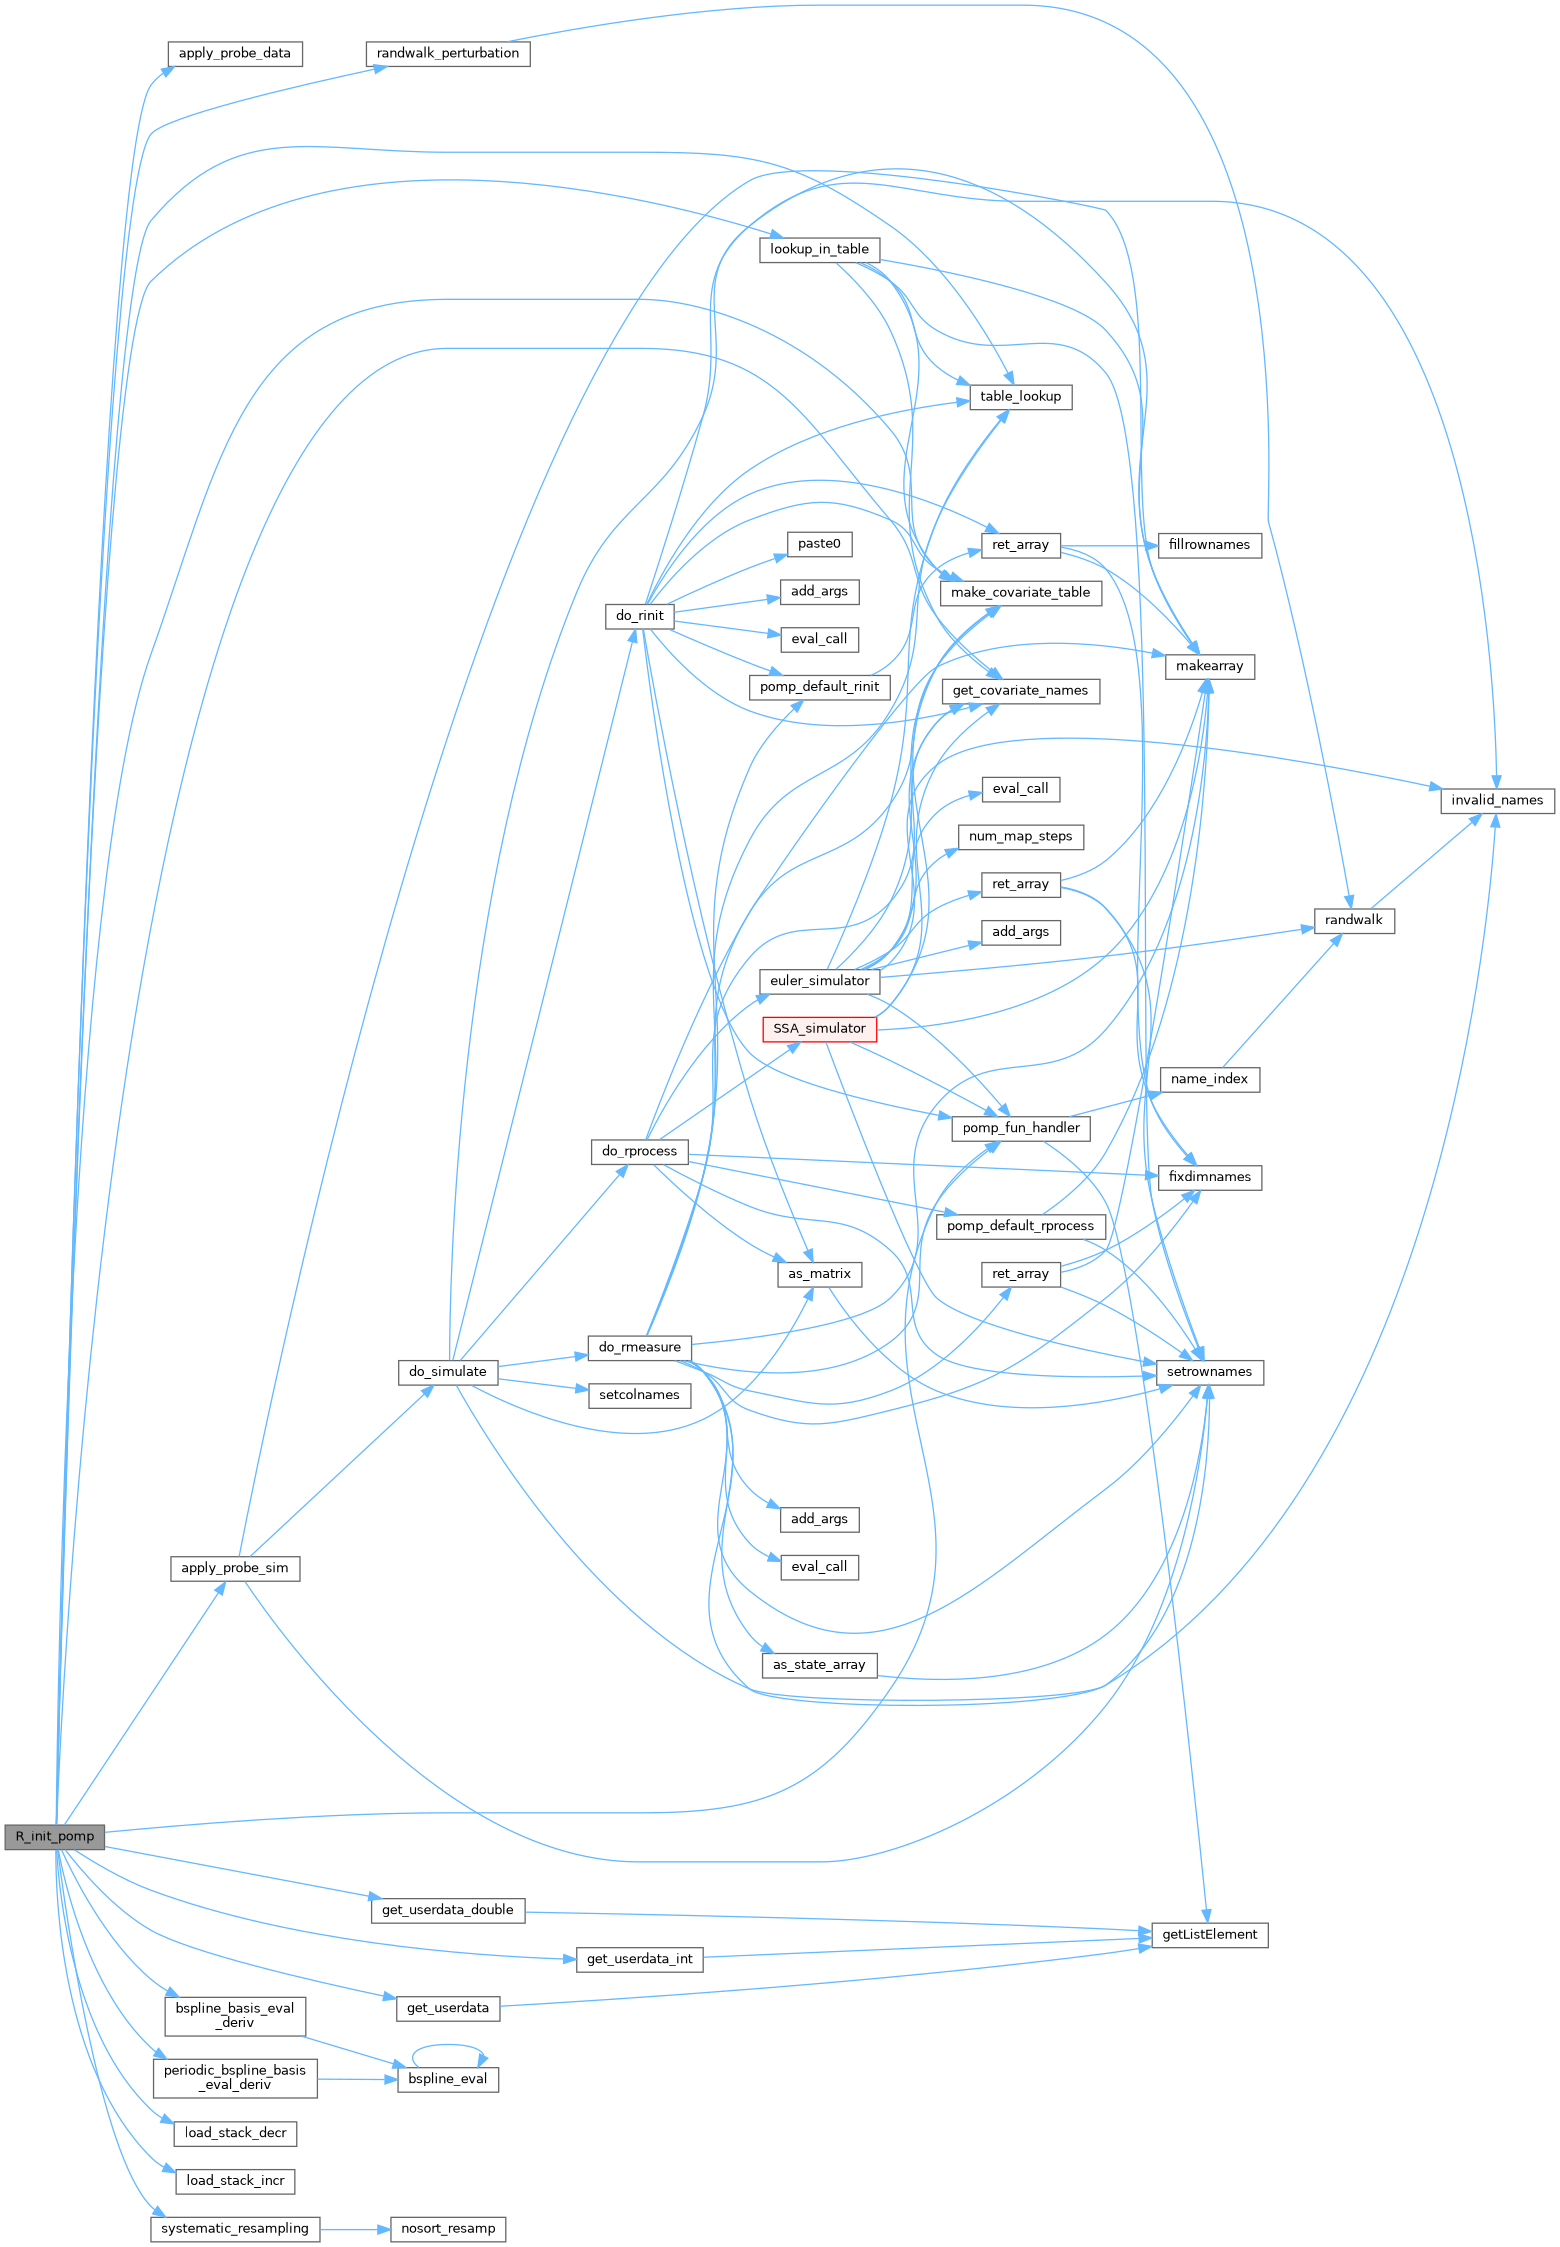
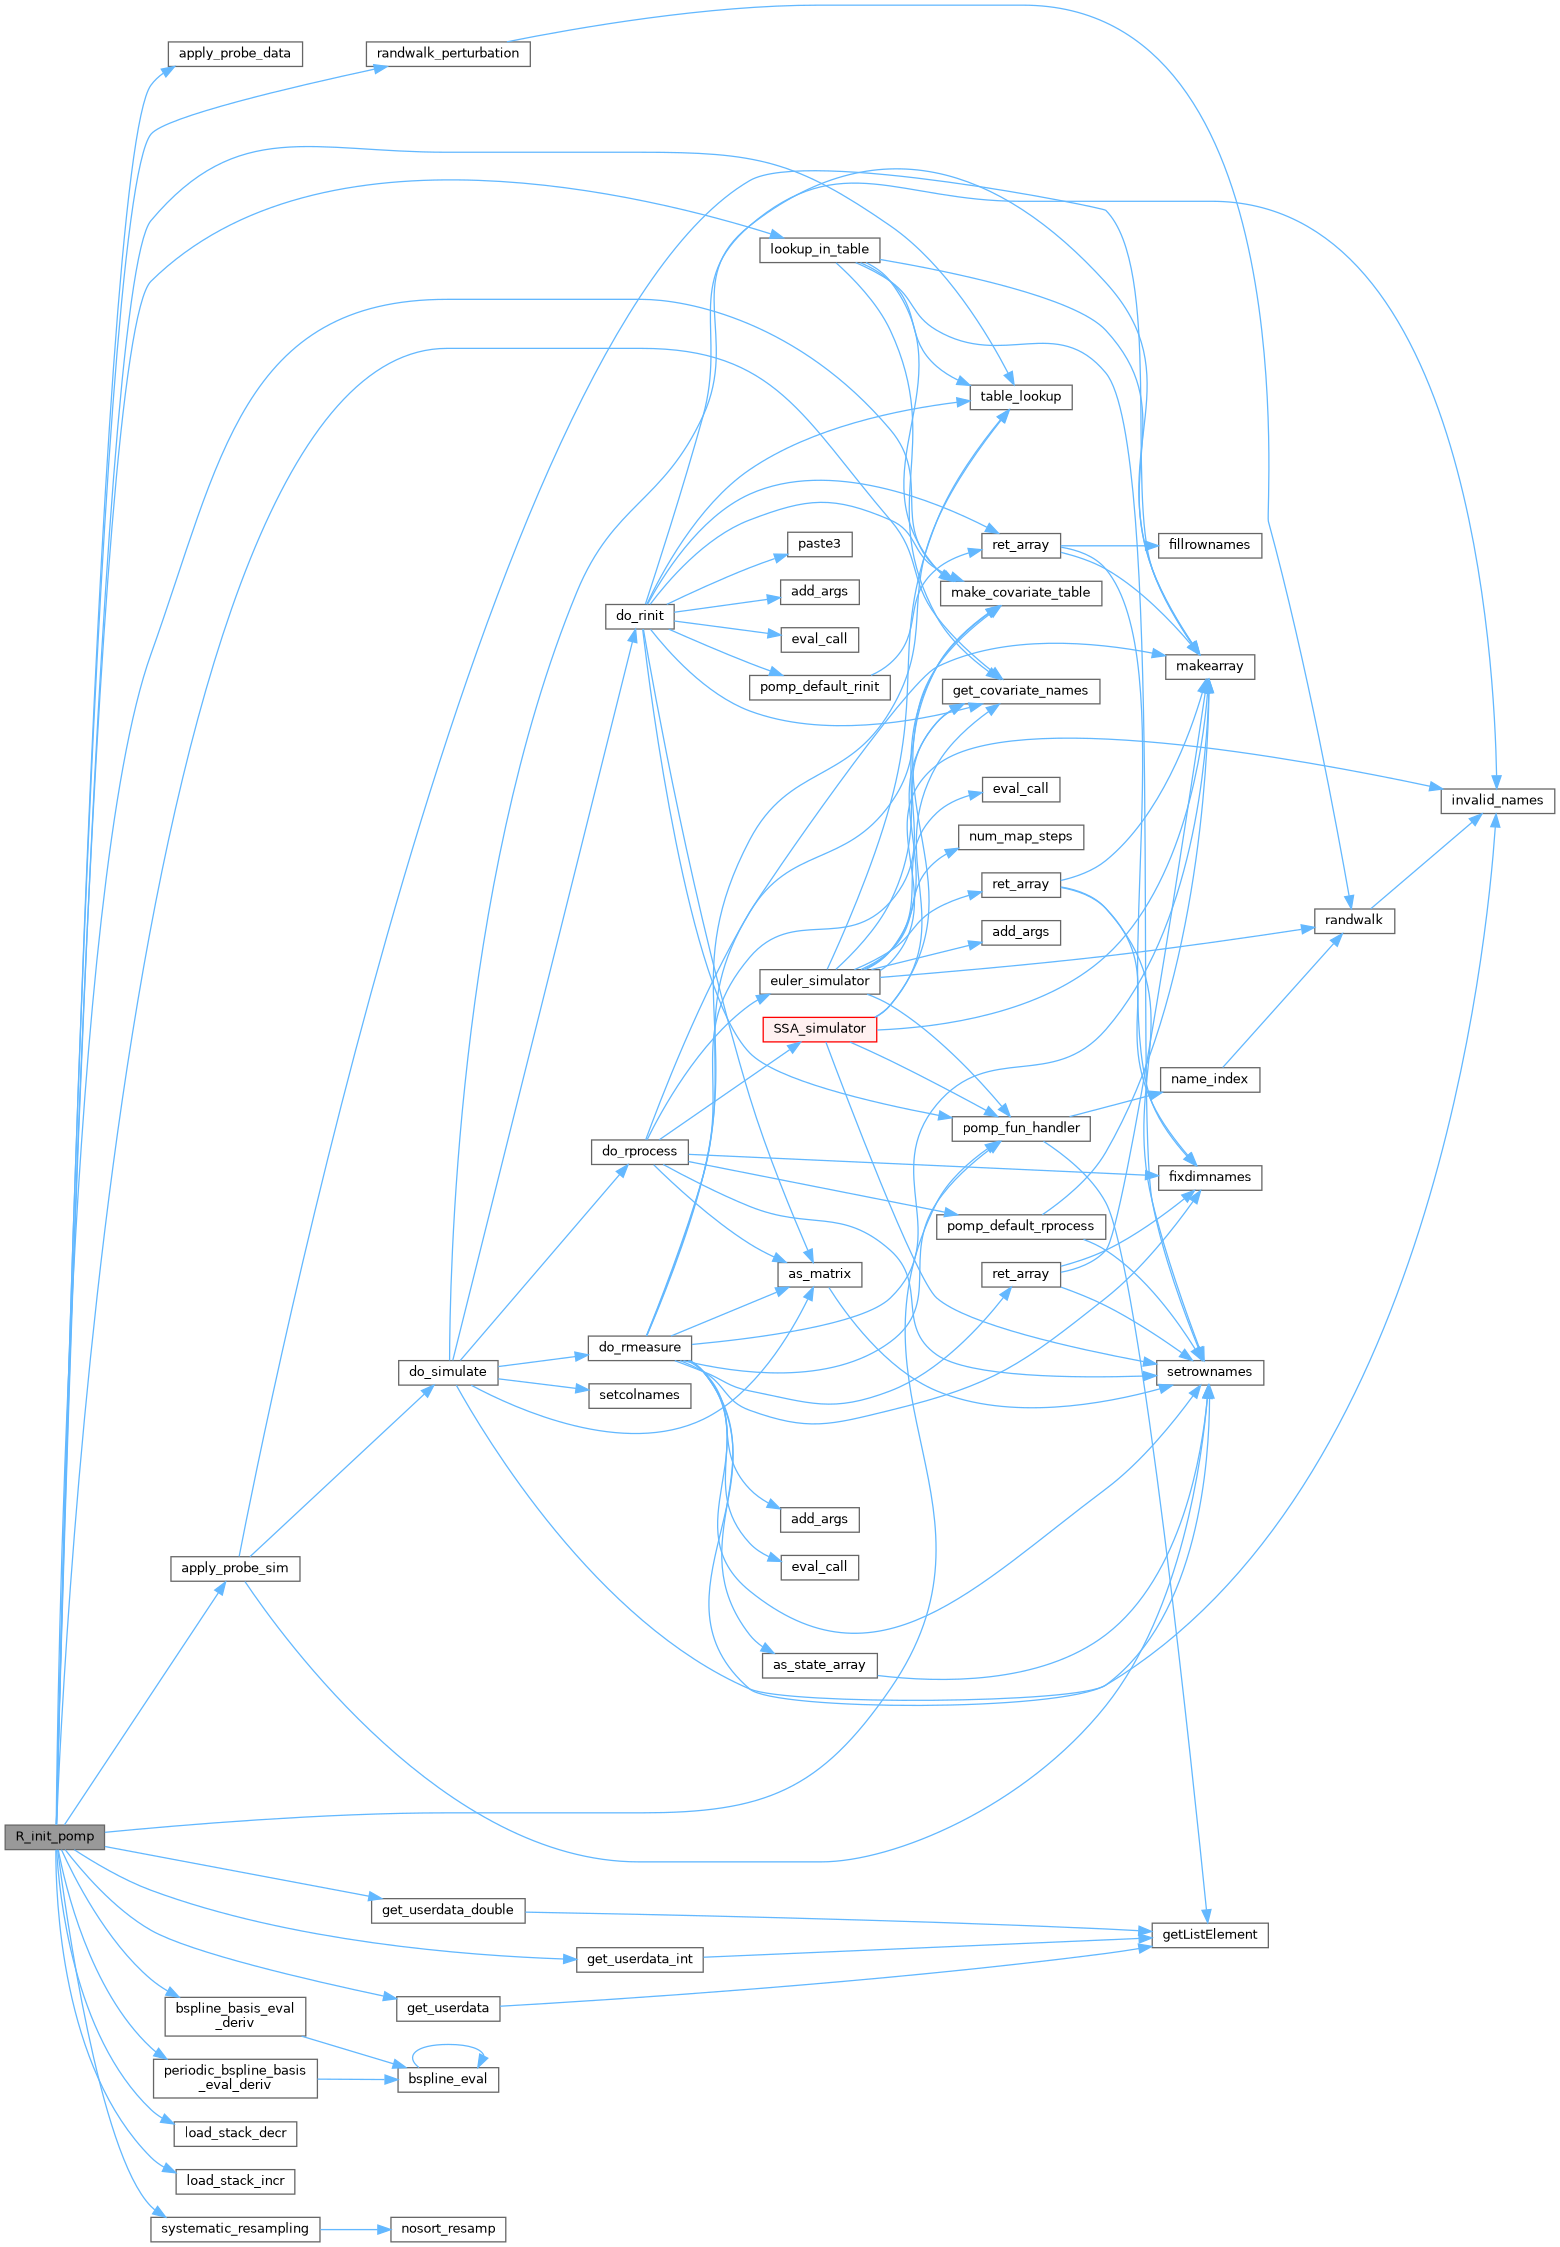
  digraph {
    rankdir=LR
    node [color=grey40 fillcolor=white fontname=Helvetica fontsize=10 shape=box style=filled]
    edge [color=steelblue1 fontname=Helvetica fontsize=10 labelfontname=Helvetica labelfontsize=10 style=solid]
    n1 [color=gray40 fillcolor=grey60 fontcolor=black height=0.2 label=R_init_pomp width=0.4]
    n2 [height=0.2 label=apply_probe_data width=0.4]
    n3 [height=0.2 label=apply_probe_sim width=0.4]
    n4 [height=0.2 label=get_covariate_names width=0.4]
    n5 [height=0.2 label=make_covariate_table width=0.4]
    n6 [height=0.2 label=pomp_fun_handler width=0.4]
    n7 [height=0.2 label=table_lookup width=0.4]
    n8 [height=0.2 label="bspline_basis_eval\l_deriv" width=0.4]
    n9 [height=0.2 label=get_userdata width=0.4]
    n10 [height=0.2 label=get_userdata_double width=0.4]
    n11 [height=0.2 label=get_userdata_int width=0.4]
    n12 [height=0.2 label=load_stack_decr width=0.4]
    n13 [height=0.2 label=load_stack_incr width=0.4]
    n14 [height=0.2 label=lookup_in_table width=0.4]
    n15 [height=0.2 label="periodic_bspline_basis\l_eval_deriv" width=0.4]
    n16 [height=0.2 label=randwalk_perturbation width=0.4]
    n17 [height=0.2 label=systematic_resampling width=0.4]
    n18 [height=0.2 label=do_simulate width=0.4]
    n19 [height=0.2 label=setrownames width=0.4]
    n20 [height=0.2 label=makearray width=0.4]
    n21 [height=0.2 label=getListElement width=0.4]
    n22 [height=0.2 label=name_index width=0.4]
    n23 [height=0.2 label=bspline_eval width=0.4]
    n24 [height=0.2 label=randwalk width=0.4]
    n25 [height=0.2 label=nosort_resamp width=0.4]
    n26 [height=0.2 label=as_matrix width=0.4]
    n27 [height=0.2 label=do_rinit width=0.4]
    n28 [height=0.2 label=do_rmeasure width=0.4]
    n29 [height=0.2 label=do_rprocess width=0.4]
    n30 [height=0.2 label=setcolnames width=0.4]
    n31 [height=0.2 label=add_args width=0.4]
    n32 [height=0.2 label=eval_call width=0.4]
    n33 [height=0.2 label=invalid_names width=0.4]
-   n34 [height=0.2 label=paste0 width=0.4]
+   n34 [height=0.2 label=paste3 width=0.4]
    n35 [height=0.2 label=pomp_default_rinit width=0.4]
    n36 [height=0.2 label=ret_array width=0.4]
    n37 [height=0.2 label=fixdimnames width=0.4]
    n38 [height=0.2 label=add_args width=0.4]
    n39 [height=0.2 label=as_state_array width=0.4]
    n40 [height=0.2 label=eval_call width=0.4]
    n41 [height=0.2 label=ret_array width=0.4]
    n42 [height=0.2 label=euler_simulator width=0.4]
    n43 [height=0.2 label=pomp_default_rprocess width=0.4]
    n44 [color=red fillcolor="#FFF0F0" height=0.2 label=SSA_simulator width=0.4]
    n45 [height=0.2 label=fillrownames width=0.4]
    n46 [height=0.2 label=add_args width=0.4]
    n47 [height=0.2 label=eval_call width=0.4]
    n48 [height=0.2 label=num_map_steps width=0.4]
    n49 [height=0.2 label=ret_array width=0.4]
    n1 -> n2
    n1 -> n3
    n1 -> n4
    n1 -> n5
    n1 -> n6
    n1 -> n7
    n1 -> n8
    n1 -> n9
    n1 -> n10
    n1 -> n11
    n1 -> n12
    n1 -> n13
    n1 -> n14
    n1 -> n15
    n1 -> n16
    n1 -> n17
    n3 -> n18
    n3 -> n19
    n3 -> n20
    n6 -> n21
    n6 -> n22
    n8 -> n23
    n9 -> n21
    n10 -> n21
    n11 -> n21
    n14 -> n4
    n14 -> n5
    n14 -> n7
    n14 -> n19
    n14 -> n20
    n15 -> n23
    n16 -> n24
    n17 -> n25
    n18 -> n19
    n18 -> n20
    n18 -> n26
    n18 -> n27
    n18 -> n28
    n18 -> n29
    n18 -> n30
    n22 -> n24
    n23 -> n23
    n24 -> n33
    n26 -> n19
    n27 -> n4
    n27 -> n5
    n27 -> n6
    n27 -> n7
    n27 -> n26
    n27 -> n31
    n27 -> n32
    n27 -> n33
    n27 -> n34
    n27 -> n35
    n27 -> n36
    n28 -> n4
    n28 -> n5
    n28 -> n6
    n28 -> n7
    n28 -> n19
    n28 -> n20
-   n28 -> n35
+   n28 -> n26
    n28 -> n33
    n28 -> n37
    n28 -> n38
    n28 -> n39
    n28 -> n40
    n28 -> n41
    n29 -> n19
    n29 -> n20
    n29 -> n26
    n29 -> n37
    n29 -> n42
    n29 -> n43
    n29 -> n44
    n35 -> n36
    n36 -> n20
    n36 -> n37
    n36 -> n45
    n39 -> n19
    n41 -> n19
    n41 -> n20
    n41 -> n37
    n42 -> n4
    n42 -> n5
    n42 -> n6
    n42 -> n7
    n42 -> n24
    n42 -> n33
    n42 -> n46
    n42 -> n47
    n42 -> n48
    n42 -> n49
    n43 -> n19
    n43 -> n20
    n44 -> n4
    n44 -> n5
    n44 -> n6
    n44 -> n19
    n44 -> n20
    n49 -> n19
    n49 -> n20
    n49 -> n37
  }
